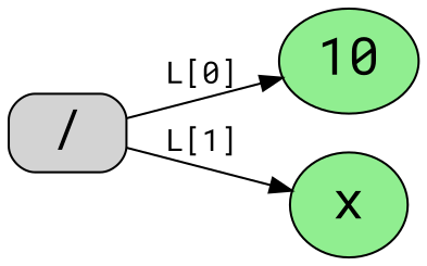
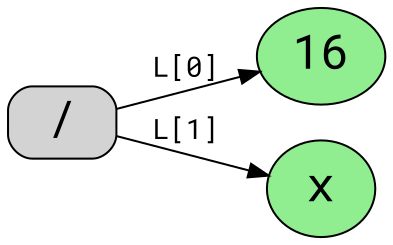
  digraph {
    rankdir=LR
    fontname="Roboto Mono"
    node [color=black fillcolor=lightgreen fontsize=24 shape=ellipse style="filled, rounded" fontname="Roboto Mono"]
    edge [color=black fontsize=14 fontname="Roboto Mono"]
-   10
+   10 [label=16]
    x
    "/" [fillcolor=lightgray shape=box]
    "/" -> 10 [label="L[0]"]
    "/" -> x [label="L[1]"]
  }
